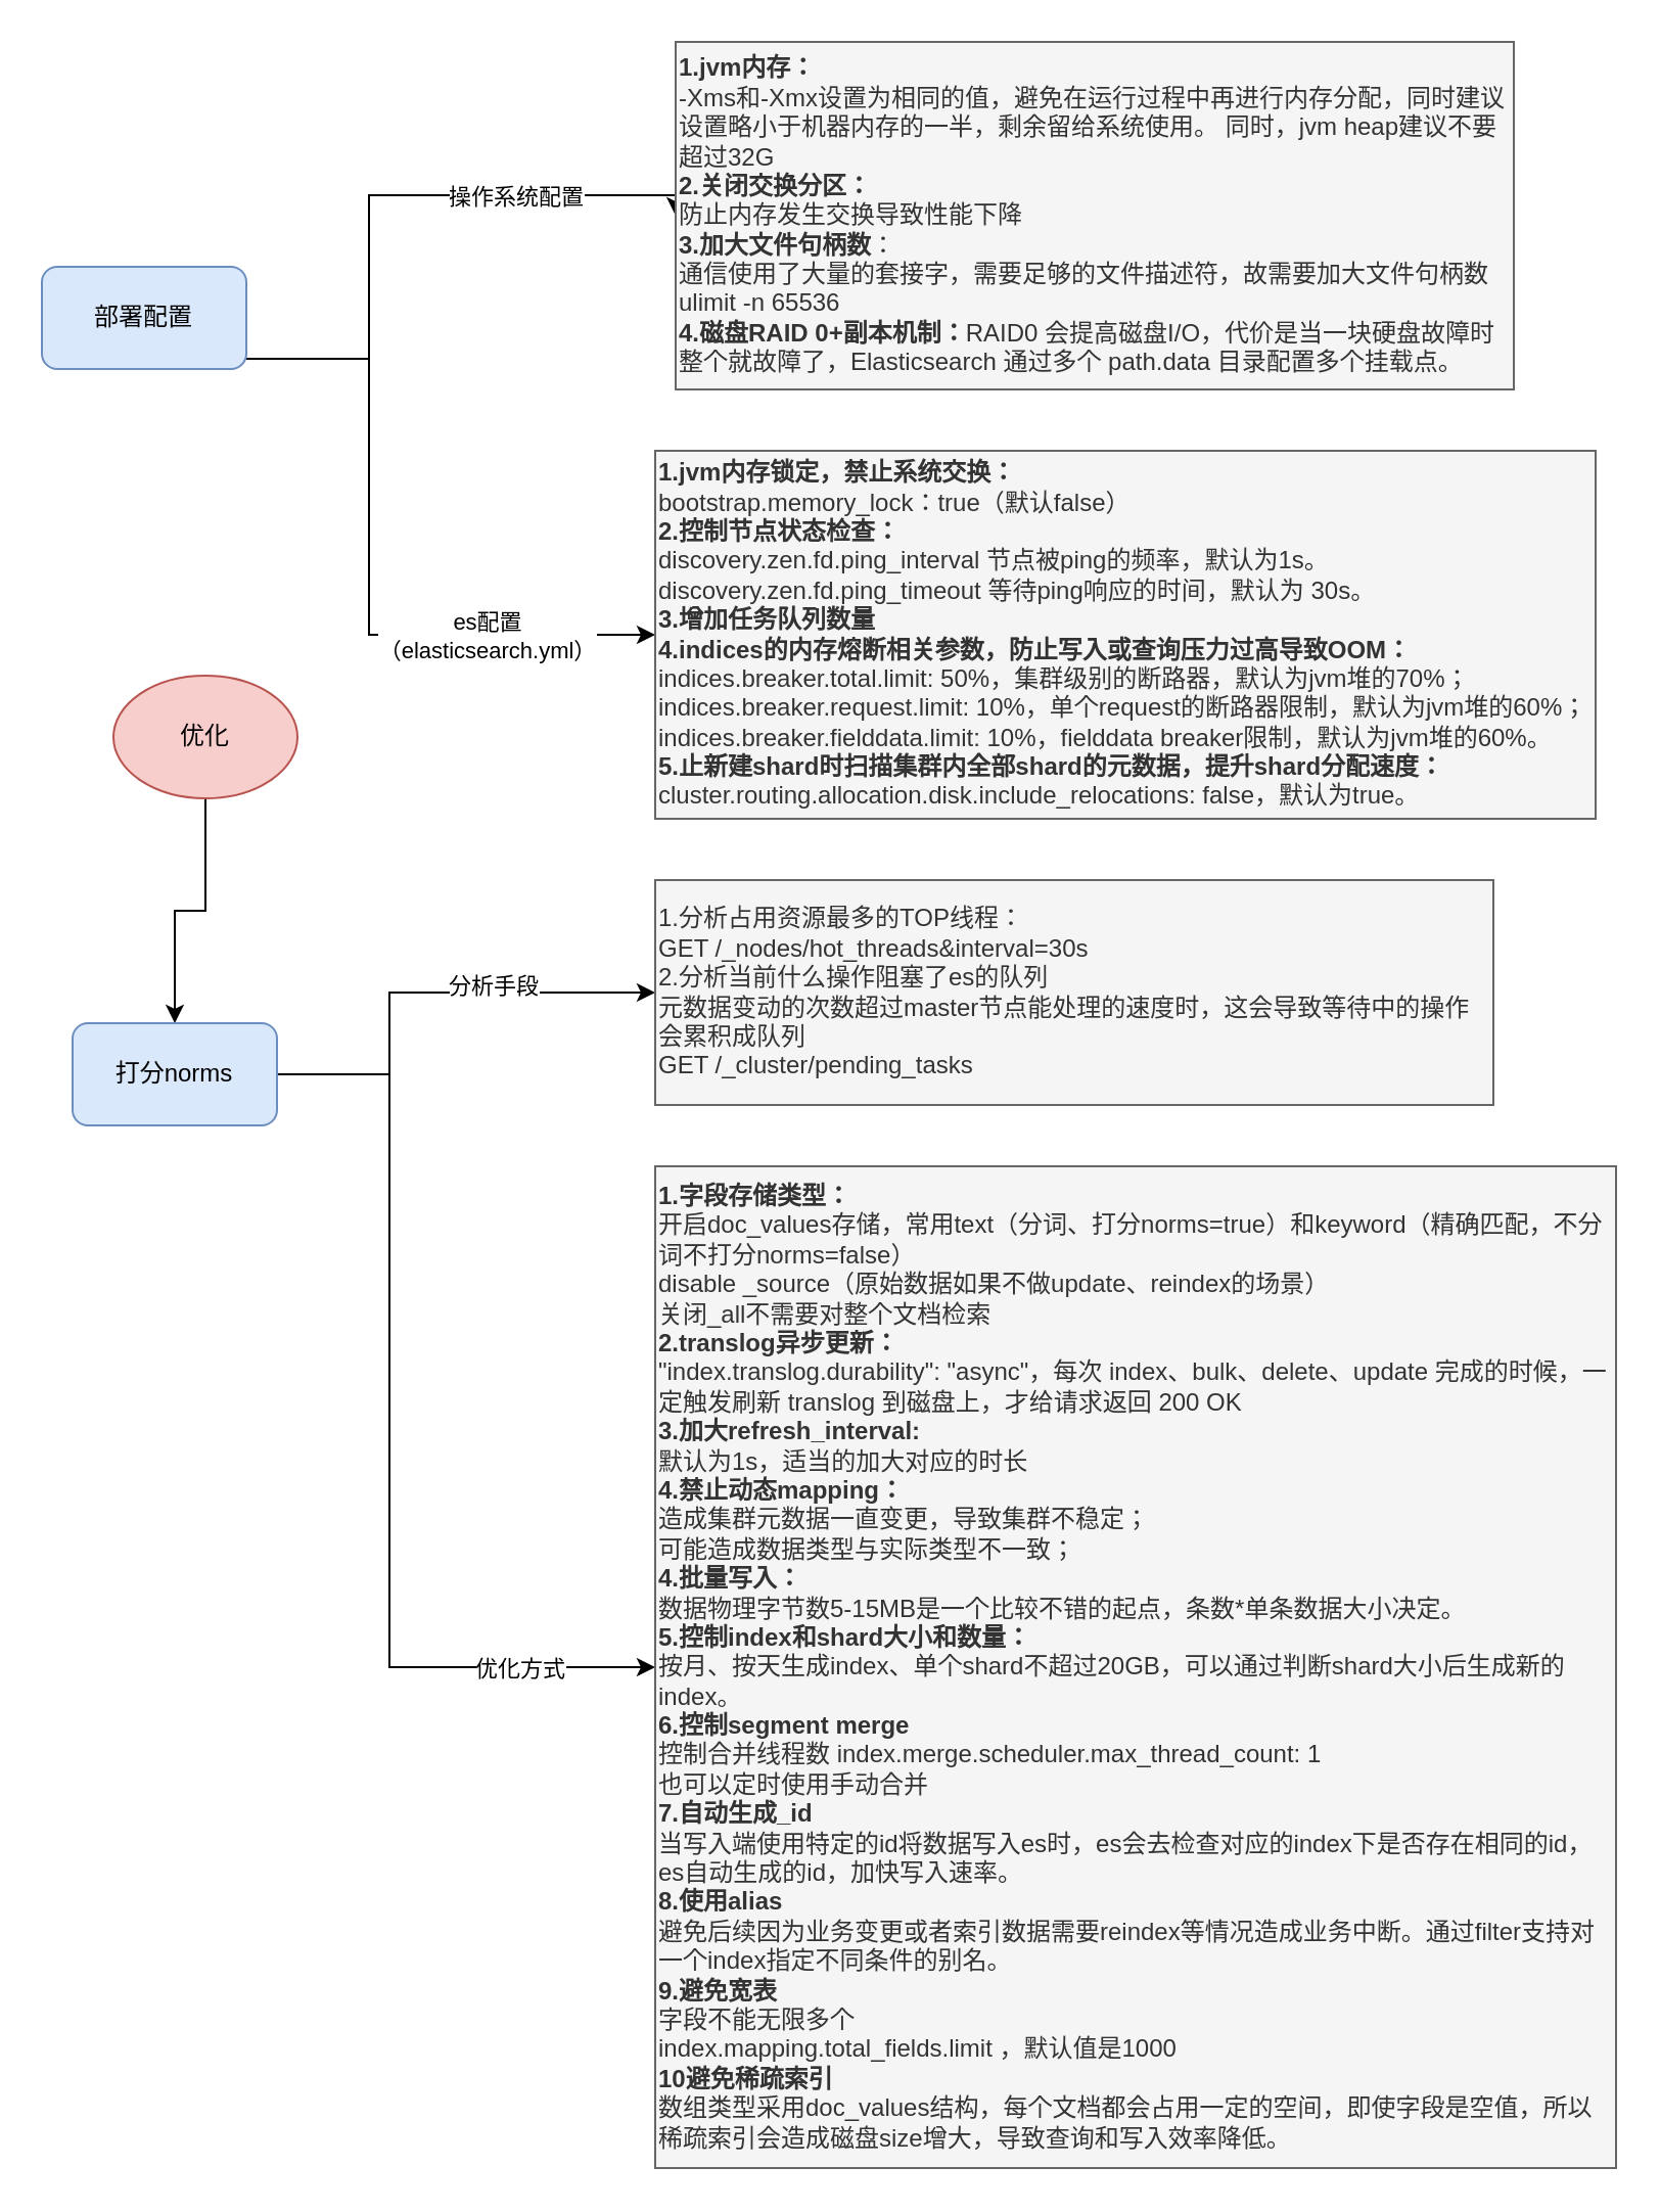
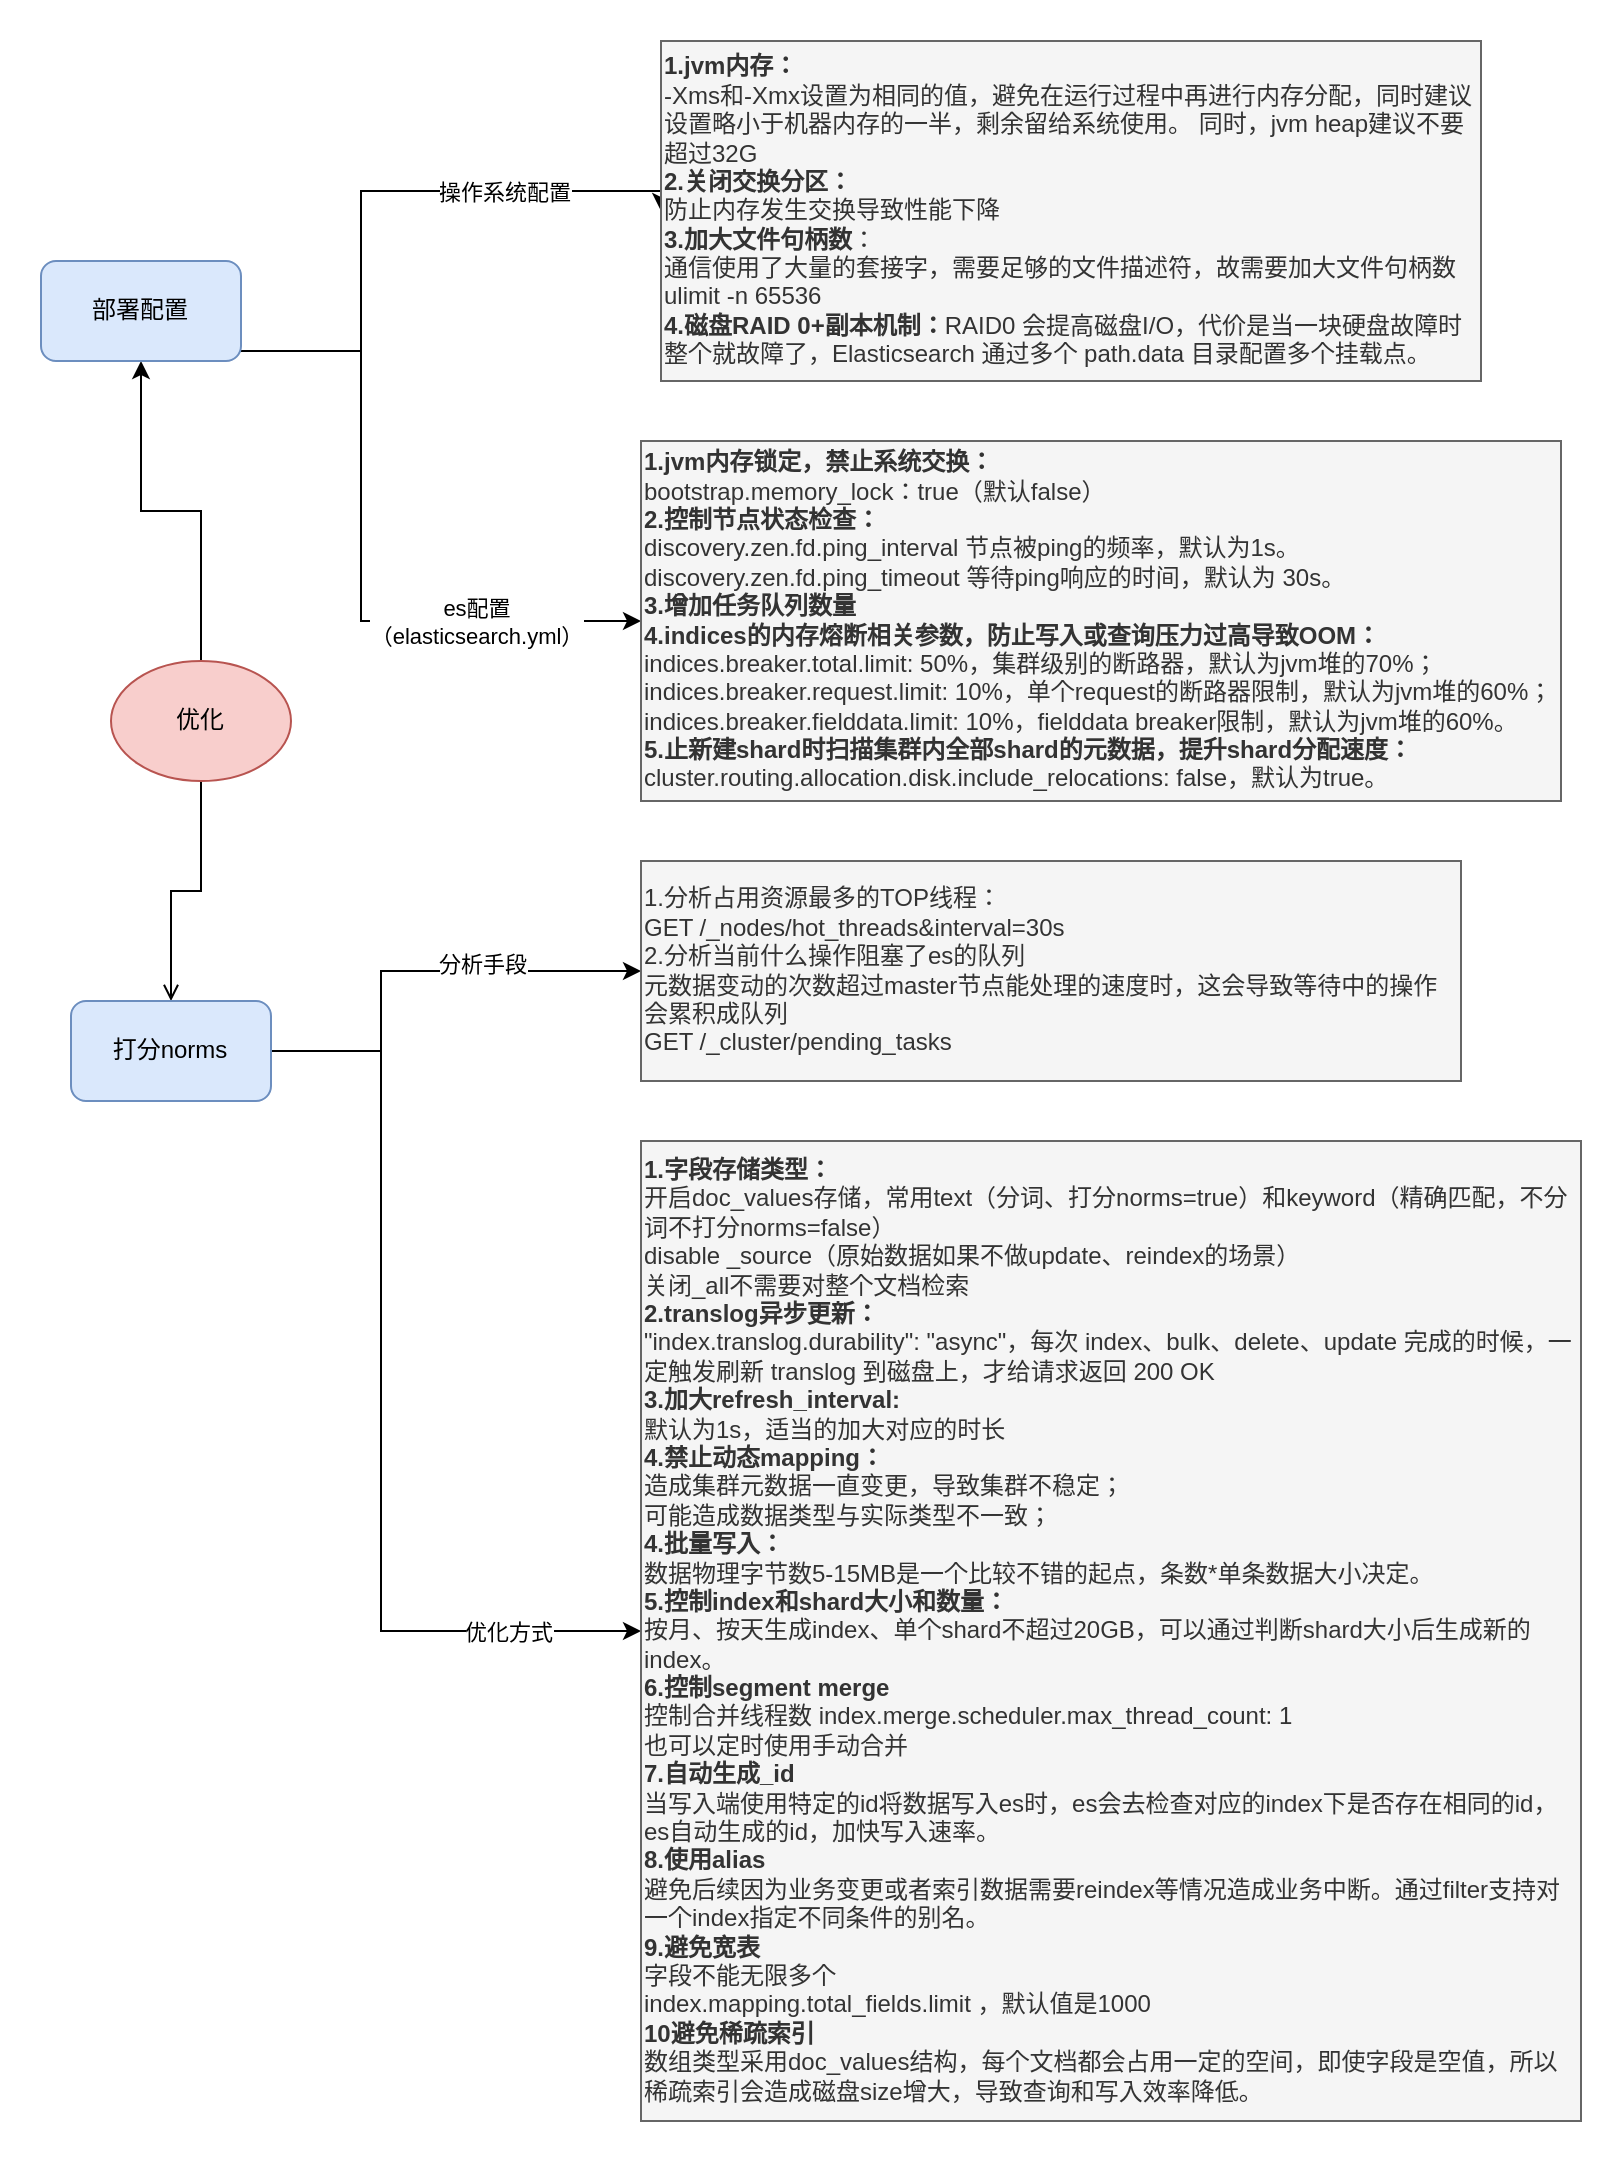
  <mxCell id="0" />
  <mxCell id="1" parent="0" />
- <mxCell id="3" style="edgeStyle=orthogonalEdgeStyle;rounded=0;orthogonalLoop=1;jettySize=auto;html=1;" edge="1" parent="1" source="4" target="14"><mxGeometry relative="1" as="geometry" /></mxCell>
+ <mxCell id="2" style="edgeStyle=orthogonalEdgeStyle;rounded=0;orthogonalLoop=1;jettySize=auto;html=1;entryX=0.5;entryY=1;entryDx=0;entryDy=0;" edge="1" parent="1" source="4" target="9"><mxGeometry relative="1" as="geometry" /></mxCell>
+ <mxCell id="3" style="edgeStyle=orthogonalEdgeStyle;rounded=0;orthogonalLoop=1;jettySize=auto;html=1;endArrow=open;" edge="1" parent="1" source="4" target="14"><mxGeometry relative="1" as="geometry" /></mxCell>
  <mxCell id="4" value="优化" style="ellipse;whiteSpace=wrap;html=1;fillColor=#f8cecc;strokeColor=#b85450;" vertex="1" parent="1"><mxGeometry x="55" y="330" width="90" height="60" as="geometry" /></mxCell>
  <mxCell id="5" style="edgeStyle=orthogonalEdgeStyle;rounded=0;orthogonalLoop=1;jettySize=auto;html=1;entryX=0;entryY=0.5;entryDx=0;entryDy=0;" edge="1" parent="1" source="9" target="15"><mxGeometry relative="1" as="geometry"><Array as="points"><mxPoint x="180" y="175" /><mxPoint x="180" y="95" /></Array></mxGeometry></mxCell>
  <mxCell id="6" value="操作系统配置" style="edgeLabel;html=1;align=center;verticalAlign=middle;resizable=0;points=[];" vertex="1" connectable="0" parent="5"><mxGeometry x="0.287" y="2" relative="1" as="geometry"><mxPoint x="18" y="2" as="offset" /></mxGeometry></mxCell>
  <mxCell id="7" style="edgeStyle=orthogonalEdgeStyle;rounded=0;orthogonalLoop=1;jettySize=auto;html=1;entryX=0;entryY=0.5;entryDx=0;entryDy=0;" edge="1" parent="1" source="9" target="16"><mxGeometry relative="1" as="geometry"><Array as="points"><mxPoint x="180" y="175" /><mxPoint x="180" y="310" /></Array></mxGeometry></mxCell>
  <mxCell id="8" value="es配置&lt;br&gt;（elasticsearch.yml）" style="edgeLabel;html=1;align=center;verticalAlign=middle;resizable=0;points=[];" vertex="1" connectable="0" parent="7"><mxGeometry x="0.428" y="2" relative="1" as="geometry"><mxPoint x="13" y="2" as="offset" /></mxGeometry></mxCell>
  <mxCell id="9" value="部署配置" style="rounded=1;whiteSpace=wrap;html=1;fillColor=#dae8fc;strokeColor=#6c8ebf;" vertex="1" parent="1"><mxGeometry x="20" y="130" width="100" height="50" as="geometry" /></mxCell>
  <mxCell id="10" style="edgeStyle=orthogonalEdgeStyle;rounded=0;orthogonalLoop=1;jettySize=auto;html=1;entryX=0;entryY=0.5;entryDx=0;entryDy=0;" edge="1" parent="1" source="14" target="17"><mxGeometry relative="1" as="geometry"><Array as="points"><mxPoint x="190" y="525" /><mxPoint x="190" y="815" /></Array></mxGeometry></mxCell>
  <mxCell id="11" value="优化方式" style="edgeLabel;html=1;align=center;verticalAlign=middle;resizable=0;points=[];" vertex="1" connectable="0" parent="10"><mxGeometry x="0.514" y="1" relative="1" as="geometry"><mxPoint x="48" y="1" as="offset" /></mxGeometry></mxCell>
  <mxCell id="12" style="edgeStyle=orthogonalEdgeStyle;rounded=0;orthogonalLoop=1;jettySize=auto;html=1;entryX=0;entryY=0.5;entryDx=0;entryDy=0;" edge="1" parent="1" source="14" target="18"><mxGeometry relative="1" as="geometry"><Array as="points"><mxPoint x="190" y="525" /><mxPoint x="190" y="485" /></Array></mxGeometry></mxCell>
  <mxCell id="13" value="分析手段" style="edgeLabel;html=1;align=center;verticalAlign=middle;resizable=0;points=[];" vertex="1" connectable="0" parent="12"><mxGeometry x="0.289" y="4" relative="1" as="geometry"><mxPoint as="offset" /></mxGeometry></mxCell>
  <mxCell id="14" value="打分norms" style="rounded=1;whiteSpace=wrap;html=1;fillColor=#dae8fc;strokeColor=#6c8ebf;" vertex="1" parent="1"><mxGeometry x="35" y="500" width="100" height="50" as="geometry" /></mxCell>
  <mxCell id="15" value="&lt;b&gt;1.jvm内存：&lt;/b&gt;&lt;br&gt;-Xms和-Xmx设置为相同的值，避免在运行过程中再进行内存分配，同时建议设置略小于机器内存的一半，剩余留给系统使用。 同时，jvm heap建议不要超过32G&lt;br&gt;&lt;b&gt;2.关闭交换分区：&lt;/b&gt;&lt;br&gt;防止内存发生交换导致性能下降&lt;br&gt;&lt;b&gt;3.加大文件句柄数&lt;/b&gt;：&lt;br&gt;通信使用了大量的套接字，需要足够的文件描述符，故需要加大文件句柄数 ulimit -n 65536 &lt;br&gt;&lt;b&gt;4.磁盘RAID 0+副本机制：&lt;/b&gt;RAID0 会提高磁盘I/O，代价是当一块硬盘故障时整个就故障了，Elasticsearch 通过多个 path.data 目录配置多个挂载点。" style="rounded=0;whiteSpace=wrap;html=1;fillColor=#f5f5f5;strokeColor=#666666;fontColor=#333333;align=left;" vertex="1" parent="1"><mxGeometry x="330" y="20" width="410" height="170" as="geometry" /></mxCell>
  <mxCell id="16" value="&lt;b&gt;1.jvm内存锁定，禁止系统交换：&lt;/b&gt;&lt;br&gt;bootstrap.memory_lock：true（默认false）&lt;br&gt;&lt;b&gt;2.控制节点状态检查：&lt;/b&gt;&lt;br&gt;discovery.zen.fd.ping_interval 节点被ping的频率，默认为1s。 discovery.zen.fd.ping_timeout 等待ping响应的时间，默认为 30s。&lt;br&gt;&lt;b&gt;3.增加任务队列数量&lt;/b&gt;&lt;br&gt;&lt;b&gt;4.indices的内存熔断相关参数，防止写入或查询压力过高导致OOM：&lt;/b&gt;&lt;br&gt;indices.breaker.total.limit: 50%，集群级别的断路器，默认为jvm堆的70%； indices.breaker.request.limit: 10%，单个request的断路器限制，默认为jvm堆的60%； &lt;br&gt;indices.breaker.fielddata.limit: 10%，fielddata breaker限制，默认为jvm堆的60%。&lt;br&gt;&lt;b&gt;5.止新建shard时扫描集群内全部shard的元数据，提升shard分配速度：&lt;/b&gt; cluster.routing.allocation.disk.include_relocations: false，默认为true。" style="rounded=0;whiteSpace=wrap;html=1;fillColor=#f5f5f5;strokeColor=#666666;fontColor=#333333;align=left;" vertex="1" parent="1"><mxGeometry x="320" y="220" width="460" height="180" as="geometry" /></mxCell>
  <mxCell id="17" value="&lt;b&gt;1.字段存储类型：&lt;/b&gt;&lt;br&gt;开启doc_values存储，常用text（分词、打分norms=true）和keyword（精确匹配，不分词不打分norms=false）&lt;br&gt;disable _source（原始数据如果不做update、reindex的场景）&lt;br&gt;关闭_all不需要对整个文档检索&lt;br&gt;&lt;b&gt;2.translog异步更新：&lt;/b&gt;&lt;br&gt;&quot;index.translog.durability&quot;: &quot;async&quot;，每次 index、bulk、delete、update 完成的时候，一定触发刷新 translog 到磁盘上，才给请求返回 200 OK&lt;br&gt;&lt;b&gt;3.加大refresh_interval:&lt;/b&gt;&lt;br&gt;&lt;span&gt;默认为1s，适当的加大对应的时长&lt;br&gt;&lt;b&gt;4.禁止动态mapping：&lt;/b&gt;&lt;br&gt;&lt;/span&gt;&lt;span&gt;造成集群元数据一直变更，导致集群不稳定；&lt;/span&gt;&lt;span&gt;&lt;br&gt;&lt;/span&gt;&lt;div&gt;可能造成数据类型与实际类型不一致；&lt;/div&gt;&lt;div&gt;&lt;b&gt;4.批量写入：&lt;/b&gt;&lt;/div&gt;&lt;div&gt;数据物理字节数5-15MB是一个比较不错的起点，条数*单条数据大小决定。&lt;/div&gt;&lt;div&gt;&lt;b&gt;5.控制index和shard大小和数量：&lt;/b&gt;&lt;/div&gt;&lt;div&gt;按月、按天生成index、&lt;span&gt;单个shard不超过20GB，可以通过判断shard大小后生成新的index。&lt;/span&gt;&lt;/div&gt;&lt;div&gt;&lt;div&gt;&lt;b&gt;6.控制segment merge&lt;/b&gt;&lt;/div&gt;&lt;div&gt;控制合并线程数 index.merge.scheduler.max_thread_count: 1&lt;/div&gt;&lt;/div&gt;&lt;div&gt;也可以定时使用手动合并&lt;/div&gt;&lt;div&gt;&lt;div&gt;&lt;b&gt;7.自动生成_id&lt;/b&gt;&lt;/div&gt;&lt;div&gt;当写入端使用特定的id将数据写入es时，es会去检查对应的index下是否存在相同的id，es自动生成的id，加快写入速率。&lt;/div&gt;&lt;div&gt;&lt;b&gt;8.使用alias&lt;/b&gt;&lt;/div&gt;&lt;div&gt;避免后续因为业务变更或者索引数据需要reindex等情况造成业务中断。通过filter支持对一个index指定不同条件的别名。&lt;/div&gt;&lt;div&gt;&lt;b&gt;9.避免宽表&lt;/b&gt;&lt;/div&gt;&lt;div&gt;字段不能无限多个&lt;/div&gt;&lt;div&gt;index.mapping.total_fields.limit ，默认值是1000&lt;/div&gt;&lt;div&gt;&lt;b&gt;10避免稀疏索引&lt;/b&gt;&lt;/div&gt;&lt;div&gt;数组类型采用doc_values结构，每个文档都会占用一定的空间，即使字段是空值，所以稀疏索引会造成磁盘size增大，导致查询和写入效率降低。&lt;/div&gt;&lt;/div&gt;" style="rounded=0;whiteSpace=wrap;html=1;fillColor=#f5f5f5;strokeColor=#666666;fontColor=#333333;align=left;" vertex="1" parent="1"><mxGeometry x="320" y="570" width="470" height="490" as="geometry" /></mxCell>
  <mxCell id="18" value="&lt;div&gt;&lt;span&gt;1.分析占用资源最多的TOP线程：&lt;/span&gt;&lt;/div&gt;GET /_nodes/hot_threads&amp;amp;interval=30s&lt;div&gt;&lt;/div&gt;2.分析当前什么操作阻塞了es的队列&lt;div&gt;元数据变动的次数超过master节点能处理的速度时，这会导致等待中的操作会累积成队列&lt;/div&gt;&lt;div&gt;GET /_cluster/pending_tasks&lt;br&gt;&lt;/div&gt;" style="rounded=0;whiteSpace=wrap;html=1;fillColor=#f5f5f5;strokeColor=#666666;fontColor=#333333;align=left;" vertex="1" parent="1"><mxGeometry x="320" y="430" width="410" height="110" as="geometry" /></mxCell>
